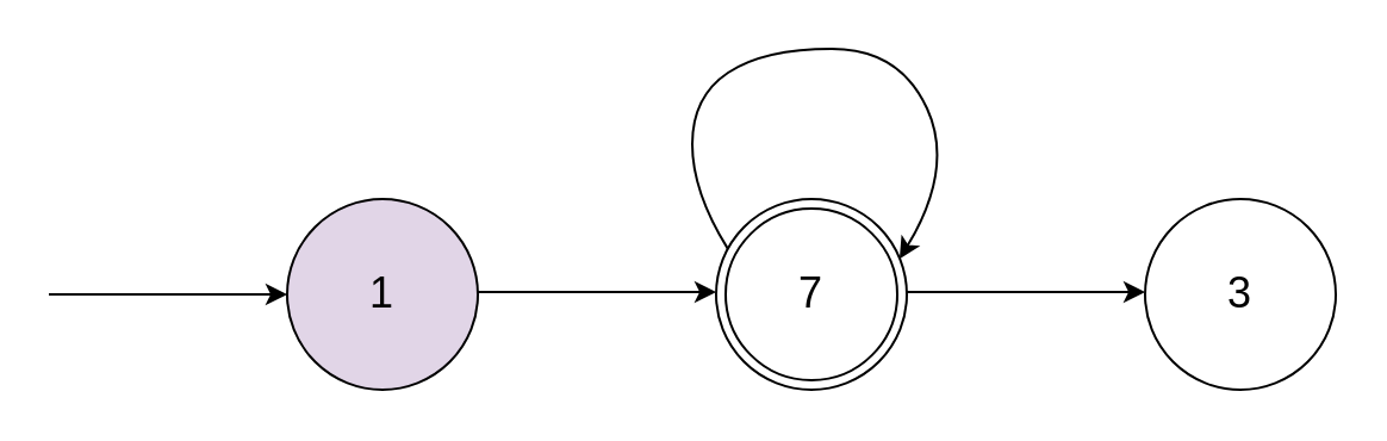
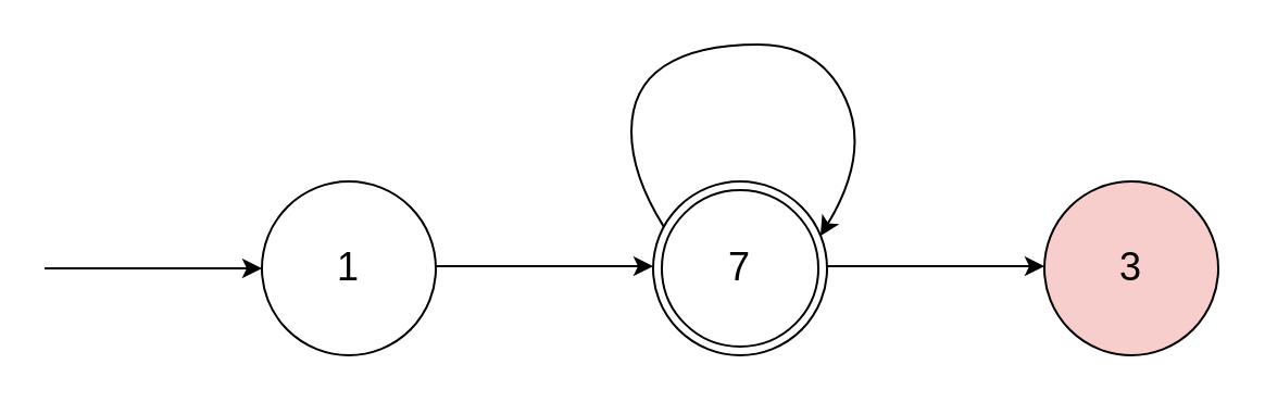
  <mxCell id="0" />
  <mxCell id="1" parent="0" />
- <mxCell id="2" value="&lt;font style=&quot;font-size: 18px&quot;&gt;1&lt;/font&gt;" style="ellipse;whiteSpace=wrap;html=1;aspect=fixed;fillColor=#e1d5e7;" vertex="1" parent="1"><mxGeometry x="120" y="83" width="80" height="80" as="geometry" /></mxCell>
+ <mxCell id="2" value="&lt;font style=&quot;font-size: 18px&quot;&gt;1&lt;/font&gt;" style="ellipse;whiteSpace=wrap;html=1;aspect=fixed;" vertex="1" parent="1"><mxGeometry x="120" y="83" width="80" height="80" as="geometry" /></mxCell>
  <mxCell id="3" value="" style="endArrow=classic;html=1;entryX=0;entryY=0.5;entryDx=0;entryDy=0;" edge="1" parent="1" target="2"><mxGeometry width="50" height="50" relative="1" as="geometry"><mxPoint x="20" y="123" as="sourcePoint" /><mxPoint x="210" y="140" as="targetPoint" /></mxGeometry></mxCell>
  <mxCell id="4" value="" style="endArrow=classic;html=1;entryX=0;entryY=0.5;entryDx=0;entryDy=0;" edge="1" parent="1"><mxGeometry width="50" height="50" relative="1" as="geometry"><mxPoint x="200" y="122" as="sourcePoint" /><mxPoint x="300" y="122" as="targetPoint" /></mxGeometry></mxCell>
  <mxCell id="5" value="" style="endArrow=classic;html=1;entryX=0;entryY=0.5;entryDx=0;entryDy=0;" edge="1" parent="1"><mxGeometry width="50" height="50" relative="1" as="geometry"><mxPoint x="380" y="122" as="sourcePoint" /><mxPoint x="480" y="122" as="targetPoint" /></mxGeometry></mxCell>
- <mxCell id="6" value="&lt;font style=&quot;font-size: 18px&quot;&gt;3&lt;/font&gt;" style="ellipse;whiteSpace=wrap;html=1;aspect=fixed;" vertex="1" parent="1"><mxGeometry x="480" y="83" width="80" height="80" as="geometry" /></mxCell>
+ <mxCell id="6" value="&lt;font style=&quot;font-size: 18px&quot;&gt;3&lt;/font&gt;" style="ellipse;whiteSpace=wrap;html=1;aspect=fixed;fillColor=#f8cecc;" vertex="1" parent="1"><mxGeometry x="480" y="83" width="80" height="80" as="geometry" /></mxCell>
  <mxCell id="7" value="" style="curved=1;endArrow=classic;html=1;exitX=0.061;exitY=0.26;exitDx=0;exitDy=0;entryX=0.962;entryY=0.314;entryDx=0;entryDy=0;entryPerimeter=0;exitPerimeter=0;" edge="1" parent="1" source="8"><mxGeometry width="50" height="50" relative="1" as="geometry"><mxPoint x="303.52" y="102.12" as="sourcePoint" /><mxPoint x="376.96" y="108.12" as="targetPoint" /><Array as="points"><mxPoint x="290" y="80" /><mxPoint x="290" y="40" /><mxPoint x="320" y="20" /><mxPoint x="377" y="20" /><mxPoint x="400" y="70" /></Array></mxGeometry></mxCell>
  <mxCell id="8" value="&lt;font style=&quot;font-size: 18px&quot;&gt;7&lt;/font&gt;" style="ellipse;shape=doubleEllipse;whiteSpace=wrap;html=1;aspect=fixed;" vertex="1" parent="1"><mxGeometry x="300" y="83" width="80" height="80" as="geometry" /></mxCell>
